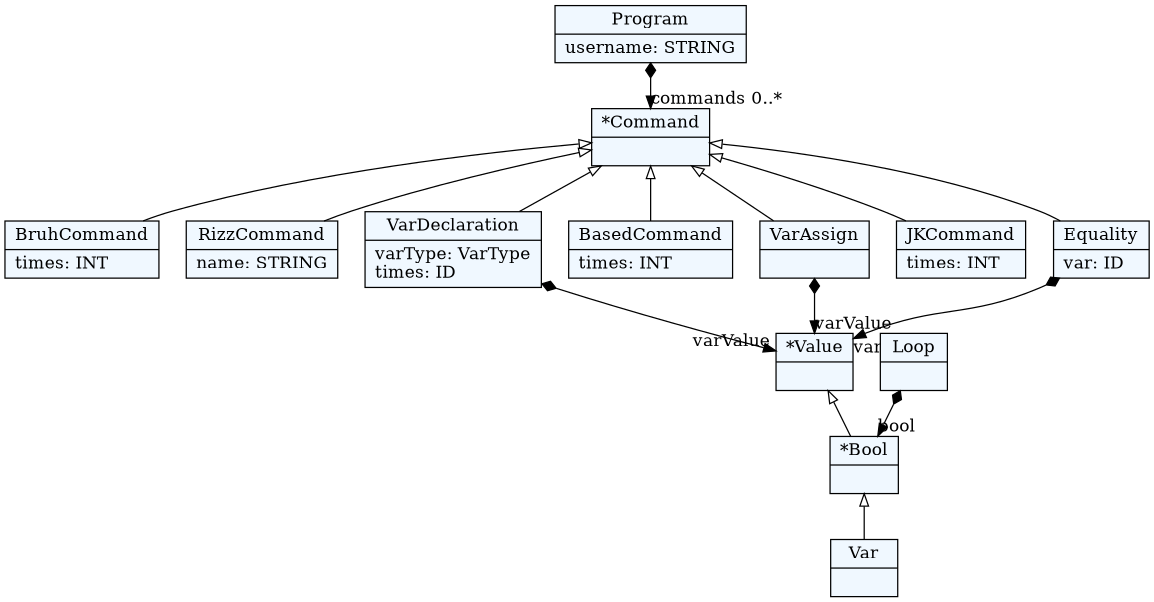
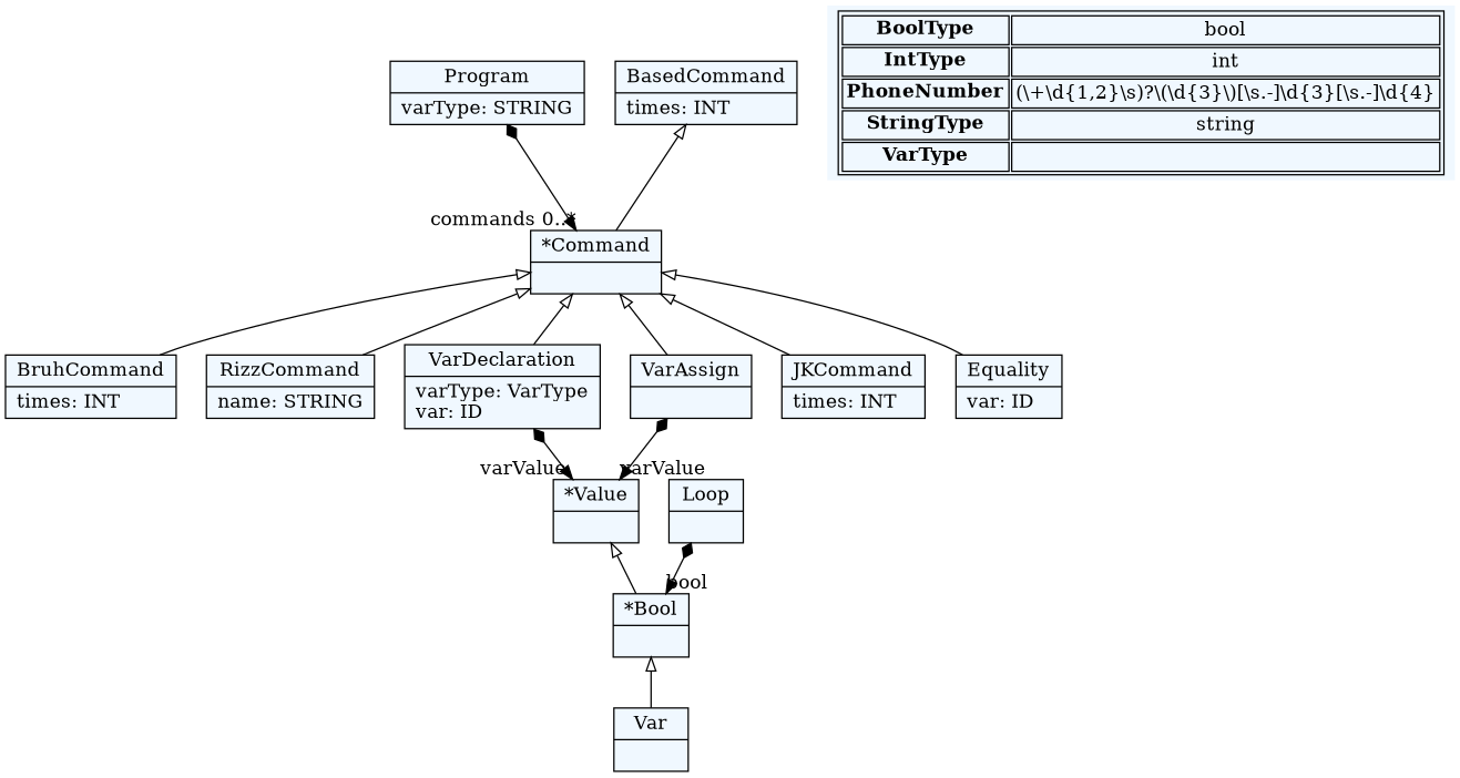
  digraph {
    fontname="Bitstream Vera Sans"
    fontsize=8
    nodesep=0.3
    node [fillcolor=aliceblue shape=record style=filled]
    edge [arrowtail=empty dir=back]
-   n1 [label="{Program|username: STRING\l}"]
+   n1 [label="{Program|varType: STRING\l}"]
    n2 [label="{*Command|}"]
    n3 [label="{BruhCommand|times: INT\l}"]
    n4 [label="{RizzCommand|name: STRING\l}"]
-   n5 [label="{VarDeclaration|varType: VarType\ltimes: ID\l}"]
+   n5 [label="{VarDeclaration|varType: VarType\lvar: ID\l}"]
    n6 [label="{BasedCommand|times: INT\l}"]
    n7 [label="{VarAssign|}"]
    n8 [label="{JKCommand|times: INT\l}"]
    n9 [label="{Equality|var: ID\l}"]
    n10 [label="{*Value|}"]
    n11 [label="{Loop|}"]
    n12 [label="{*Bool|}"]
    n13 [label="{Var|}"]
+   n14 [label=< <table> 	<tr> 		<td><b>BoolType</b></td><td>bool</td> 	</tr> 	<tr> 		<td><b>IntType</b></td><td>int</td> 	</tr> 	<tr> 		<td><b>PhoneNumber</b></td><td>(\\+\\d{1,2}\\s)?\\(\\d{3}\\)[\\s.-]\\d{3}[\\s.-]\\d{4}</td> 	</tr> 	<tr> 		<td><b>StringType</b></td><td>string</td> 	</tr> 	<tr> 		<td><b>VarType</b></td><td></td> 	</tr> </table> > shape=plaintext]
    n1 -> n2 [arrowtail=diamond dir=both headlabel="commands 0..*"]
    n2 -> n3
    n2 -> n4
    n2 -> n5
-   n2 -> n6
+   n6 -> n2
    n2 -> n7
    n2 -> n8
    n2 -> n9
    n5 -> n10 [arrowtail=diamond dir=both headlabel="varValue "]
    n7 -> n10 [arrowtail=diamond dir=both headlabel="varValue "]
-   n9 -> n10 [arrowtail=diamond dir=both headlabel="varValue "]
    n10 -> n12
    n11 -> n12 [arrowtail=diamond dir=both headlabel="bool "]
    n12 -> n13
  }
